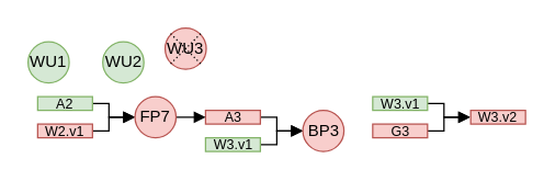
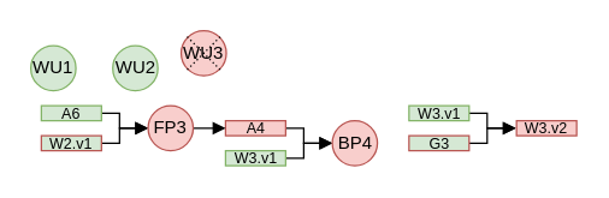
  <mxCell id="0" />
  <mxCell id="1" parent="0" />
  <mxCell id="2" value="WU1" style="ellipse;whiteSpace=wrap;html=1;aspect=fixed;fillColor=#d5e8d4;strokeColor=#82b366;" vertex="1" parent="1"><mxGeometry x="20" y="30" width="30" height="30" as="geometry" /></mxCell>
  <mxCell id="3" value="WU2" style="ellipse;whiteSpace=wrap;html=1;aspect=fixed;fillColor=#d5e8d4;strokeColor=#82b366;" vertex="1" parent="1"><mxGeometry x="74.5" y="30" width="30" height="30" as="geometry" /></mxCell>
  <mxCell id="4" value="WU3" style="ellipse;whiteSpace=wrap;html=1;aspect=fixed;fillColor=#f8cecc;strokeColor=#b85450;" vertex="1" parent="1"><mxGeometry x="120" y="20" width="30" height="30" as="geometry" /></mxCell>
  <mxCell id="5" style="rounded=0;orthogonalLoop=1;jettySize=auto;html=1;exitX=0;exitY=0;exitDx=0;exitDy=0;entryX=0.86;entryY=0.868;entryDx=0;entryDy=0;strokeWidth=1;dashed=1;endArrow=none;endFill=0;dashPattern=1 2;entryPerimeter=0;" edge="1" parent="1"><mxGeometry relative="1" as="geometry"><mxPoint x="124" y="24" as="sourcePoint" /><mxPoint x="146" y="46" as="targetPoint" /></mxGeometry></mxCell>
  <mxCell id="6" style="rounded=0;orthogonalLoop=1;jettySize=auto;html=1;exitX=0;exitY=1;exitDx=0;exitDy=0;entryX=0.859;entryY=0.132;entryDx=0;entryDy=0;dashed=1;endArrow=none;endFill=0;dashPattern=1 2;entryPerimeter=0;" edge="1" parent="1"><mxGeometry relative="1" as="geometry"><mxPoint x="124" y="46" as="sourcePoint" /><mxPoint x="146" y="24" as="targetPoint" /></mxGeometry></mxCell>
  <mxCell id="7" style="edgeStyle=orthogonalEdgeStyle;rounded=0;orthogonalLoop=1;jettySize=auto;html=1;entryX=0;entryY=0.5;entryDx=0;entryDy=0;endArrow=block;endFill=1;" edge="1" parent="1" source="8"><mxGeometry relative="1" as="geometry"><Array as="points"><mxPoint x="323.5" y="75" /><mxPoint x="323.5" y="85" /></Array><mxPoint x="342.5" y="85" as="targetPoint" /></mxGeometry></mxCell>
  <mxCell id="8" value="&lt;p style=&quot;line-height: 100%;&quot;&gt;&lt;font style=&quot;font-size: 10px;&quot;&gt;W3.v1&lt;/font&gt;&lt;/p&gt;" style="rounded=0;whiteSpace=wrap;html=1;fillColor=#d5e8d4;strokeColor=#82b366;" vertex="1" parent="1"><mxGeometry x="271.5" y="70" width="40" height="10" as="geometry" /></mxCell>
  <mxCell id="9" style="edgeStyle=orthogonalEdgeStyle;rounded=0;orthogonalLoop=1;jettySize=auto;html=1;entryX=0;entryY=0.5;entryDx=0;entryDy=0;endArrow=block;endFill=1;" edge="1" parent="1" source="10"><mxGeometry relative="1" as="geometry"><Array as="points"><mxPoint x="323.5" y="95" /><mxPoint x="323.5" y="85" /></Array><mxPoint x="342.5" y="85" as="targetPoint" /></mxGeometry></mxCell>
- <mxCell id="10" value="&lt;p style=&quot;line-height: 100%;&quot;&gt;&lt;font style=&quot;font-size: 10px;&quot;&gt;G3&lt;/font&gt;&lt;/p&gt;" style="rounded=0;whiteSpace=wrap;html=1;fillColor=#f8cecc;strokeColor=#b85450;" vertex="1" parent="1"><mxGeometry x="271.5" y="90" width="40" height="10" as="geometry" /></mxCell>
+ <mxCell id="10" value="&lt;p style=&quot;line-height: 100%;&quot;&gt;&lt;font style=&quot;font-size: 10px;&quot;&gt;G3&lt;/font&gt;&lt;/p&gt;" style="rounded=0;whiteSpace=wrap;html=1;fillColor=#d5e8d4;strokeColor=#b85450;" vertex="1" parent="1"><mxGeometry x="271.5" y="90" width="40" height="10" as="geometry" /></mxCell>
  <mxCell id="11" style="edgeStyle=orthogonalEdgeStyle;rounded=0;orthogonalLoop=1;jettySize=auto;html=1;entryX=0;entryY=0.5;entryDx=0;entryDy=0;endArrow=block;endFill=1;" edge="1" parent="1" source="12"><mxGeometry relative="1" as="geometry"><Array as="points"><mxPoint x="201.5" y="85" /><mxPoint x="201.5" y="95" /></Array><mxPoint x="220.5" y="95" as="targetPoint" /></mxGeometry></mxCell>
- <mxCell id="12" value="&lt;p style=&quot;line-height: 100%;&quot;&gt;&lt;font style=&quot;font-size: 10px;&quot;&gt;A3&lt;/font&gt;&lt;/p&gt;" style="rounded=0;whiteSpace=wrap;html=1;fillColor=#f8cecc;strokeColor=#b85450;" vertex="1" parent="1"><mxGeometry x="149.5" y="80" width="40" height="10" as="geometry" /></mxCell>
+ <mxCell id="12" value="&lt;p style=&quot;line-height: 100%;&quot;&gt;&lt;font style=&quot;font-size: 10px;&quot;&gt;A4&lt;/font&gt;&lt;/p&gt;" style="rounded=0;whiteSpace=wrap;html=1;fillColor=#f8cecc;strokeColor=#b85450;" vertex="1" parent="1"><mxGeometry x="149.5" y="80" width="40" height="10" as="geometry" /></mxCell>
  <mxCell id="13" style="edgeStyle=orthogonalEdgeStyle;rounded=0;orthogonalLoop=1;jettySize=auto;html=1;entryX=0;entryY=0.5;entryDx=0;entryDy=0;endArrow=block;endFill=1;" edge="1" parent="1" source="14"><mxGeometry relative="1" as="geometry"><Array as="points"><mxPoint x="201.5" y="105" /><mxPoint x="201.5" y="95" /></Array><mxPoint x="220.5" y="95" as="targetPoint" /></mxGeometry></mxCell>
  <mxCell id="14" value="&lt;p style=&quot;line-height: 100%;&quot;&gt;&lt;font style=&quot;font-size: 10px;&quot;&gt;W3.v1&lt;/font&gt;&lt;/p&gt;" style="rounded=0;whiteSpace=wrap;html=1;fillColor=#d5e8d4;strokeColor=#82b366;" vertex="1" parent="1"><mxGeometry x="149.5" y="100" width="40" height="10" as="geometry" /></mxCell>
- <mxCell id="15" value="BP3" style="ellipse;whiteSpace=wrap;html=1;aspect=fixed;fillColor=#f8cecc;strokeColor=#b85450;" vertex="1" parent="1"><mxGeometry x="220.5" y="80" width="30" height="30" as="geometry" /></mxCell>
+ <mxCell id="15" value="BP4" style="ellipse;whiteSpace=wrap;html=1;aspect=fixed;fillColor=#f8cecc;strokeColor=#b85450;" vertex="1" parent="1"><mxGeometry x="220.5" y="80" width="30" height="30" as="geometry" /></mxCell>
  <mxCell id="16" style="edgeStyle=orthogonalEdgeStyle;rounded=0;orthogonalLoop=1;jettySize=auto;html=1;entryX=0;entryY=0.5;entryDx=0;entryDy=0;endArrow=block;endFill=1;" edge="1" parent="1" source="17"><mxGeometry relative="1" as="geometry"><Array as="points"><mxPoint x="79" y="75" /><mxPoint x="79" y="85" /></Array><mxPoint x="98" y="85" as="targetPoint" /></mxGeometry></mxCell>
- <mxCell id="17" value="&lt;p style=&quot;line-height: 100%;&quot;&gt;&lt;font style=&quot;font-size: 10px;&quot;&gt;A2&lt;/font&gt;&lt;/p&gt;" style="rounded=0;whiteSpace=wrap;html=1;fillColor=#d5e8d4;strokeColor=#82b366;" vertex="1" parent="1"><mxGeometry x="27" y="70" width="40" height="10" as="geometry" /></mxCell>
+ <mxCell id="17" value="&lt;p style=&quot;line-height: 100%;&quot;&gt;&lt;font style=&quot;font-size: 10px;&quot;&gt;A6&lt;/font&gt;&lt;/p&gt;" style="rounded=0;whiteSpace=wrap;html=1;fillColor=#d5e8d4;strokeColor=#82b366;" vertex="1" parent="1"><mxGeometry x="27" y="70" width="40" height="10" as="geometry" /></mxCell>
  <mxCell id="18" style="edgeStyle=orthogonalEdgeStyle;rounded=0;orthogonalLoop=1;jettySize=auto;html=1;entryX=0;entryY=0.5;entryDx=0;entryDy=0;endArrow=block;endFill=1;" edge="1" parent="1" source="19"><mxGeometry relative="1" as="geometry"><Array as="points"><mxPoint x="79" y="95" /><mxPoint x="79" y="85" /></Array><mxPoint x="98" y="85" as="targetPoint" /></mxGeometry></mxCell>
- <mxCell id="19" value="&lt;p style=&quot;line-height: 100%;&quot;&gt;&lt;font style=&quot;font-size: 10px;&quot;&gt;W2.v1&lt;/font&gt;&lt;/p&gt;" style="rounded=0;whiteSpace=wrap;html=1;fillColor=#f8cecc;strokeColor=#b85450;" vertex="1" parent="1"><mxGeometry x="27" y="90" width="40" height="10" as="geometry" /></mxCell>
+ <mxCell id="19" value="&lt;p style=&quot;line-height: 100%;&quot;&gt;&lt;font style=&quot;font-size: 10px;&quot;&gt;W2.v1&lt;/font&gt;&lt;/p&gt;" style="rounded=0;whiteSpace=wrap;html=1;fillColor=#d5e8d4;strokeColor=#b85450;" vertex="1" parent="1"><mxGeometry x="27" y="90" width="40" height="10" as="geometry" /></mxCell>
  <mxCell id="20" style="edgeStyle=orthogonalEdgeStyle;rounded=0;orthogonalLoop=1;jettySize=auto;html=1;entryX=0;entryY=0.5;entryDx=0;entryDy=0;endArrow=block;endFill=1;" edge="1" parent="1" source="21"><mxGeometry relative="1" as="geometry"><mxPoint x="149.5" y="85" as="targetPoint" /></mxGeometry></mxCell>
- <mxCell id="21" value="FP7" style="ellipse;whiteSpace=wrap;html=1;aspect=fixed;fillColor=#f8cecc;strokeColor=#b85450;" vertex="1" parent="1"><mxGeometry x="98" y="70" width="30" height="30" as="geometry" /></mxCell>
+ <mxCell id="21" value="FP3" style="ellipse;whiteSpace=wrap;html=1;aspect=fixed;fillColor=#f8cecc;strokeColor=#b85450;" vertex="1" parent="1"><mxGeometry x="98" y="70" width="30" height="30" as="geometry" /></mxCell>
  <mxCell id="22" value="&lt;p style=&quot;line-height: 100%;&quot;&gt;&lt;span style=&quot;font-size: 10px;&quot;&gt;W3.v2&lt;/span&gt;&lt;/p&gt;" style="rounded=0;whiteSpace=wrap;html=1;fillColor=#f8cecc;strokeColor=#b85450;" vertex="1" parent="1"><mxGeometry x="343" y="80" width="40" height="10" as="geometry" /></mxCell>
